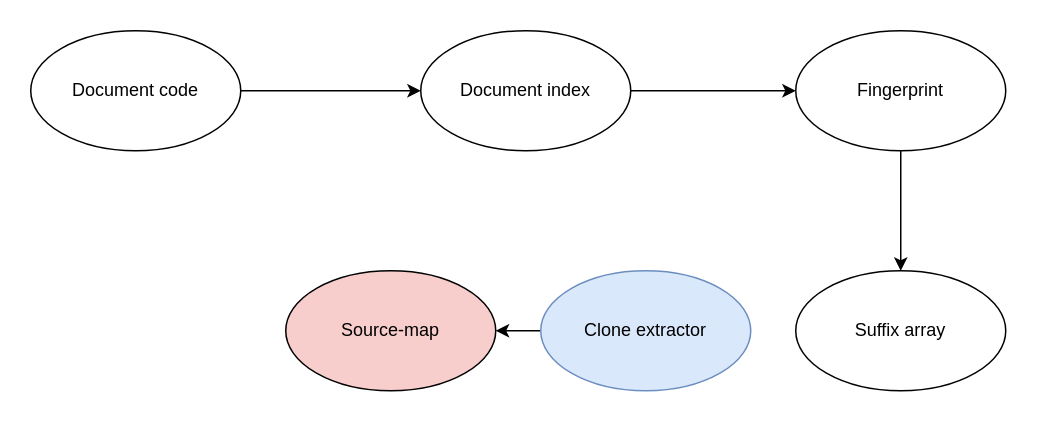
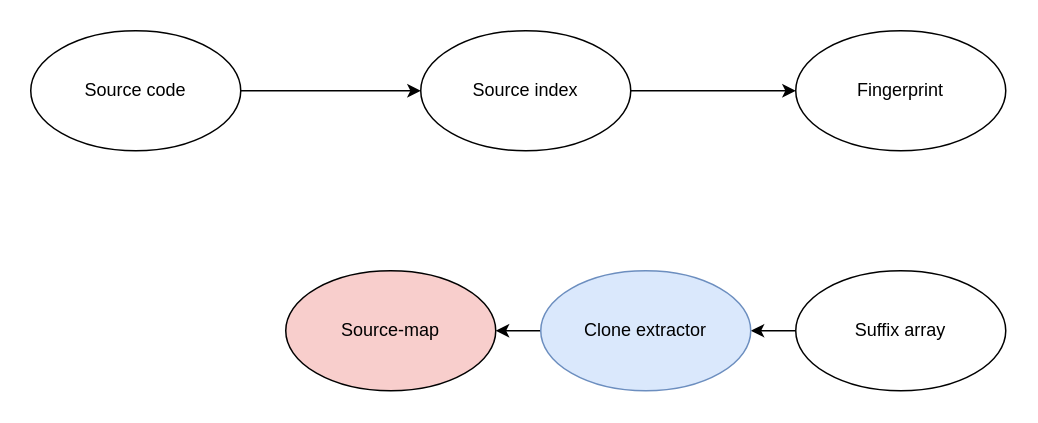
  <mxCell id="0" />
  <mxCell id="1" parent="0" />
  <mxCell id="2" value="" style="edgeStyle=orthogonalEdgeStyle;rounded=0;orthogonalLoop=1;jettySize=auto;html=1;" edge="1" parent="1" source="3" target="5"><mxGeometry relative="1" as="geometry" /></mxCell>
- <mxCell id="3" value="Document code" style="ellipse;whiteSpace=wrap;html=1;" vertex="1" parent="1"><mxGeometry x="20" y="20" width="140" height="80" as="geometry" /></mxCell>
+ <mxCell id="3" value="Source code" style="ellipse;whiteSpace=wrap;html=1;" vertex="1" parent="1"><mxGeometry x="20" y="20" width="140" height="80" as="geometry" /></mxCell>
  <mxCell id="4" value="" style="edgeStyle=orthogonalEdgeStyle;rounded=0;orthogonalLoop=1;jettySize=auto;html=1;" edge="1" parent="1" source="5" target="7"><mxGeometry relative="1" as="geometry" /></mxCell>
- <mxCell id="5" value="Document index" style="ellipse;whiteSpace=wrap;html=1;" vertex="1" parent="1"><mxGeometry x="280" y="20" width="140" height="80" as="geometry" /></mxCell>
- <mxCell id="6" value="" style="edgeStyle=orthogonalEdgeStyle;rounded=0;orthogonalLoop=1;jettySize=auto;html=1;" edge="1" parent="1" source="7" target="9"><mxGeometry relative="1" as="geometry" /></mxCell>
+ <mxCell id="5" value="Source index" style="ellipse;whiteSpace=wrap;html=1;" vertex="1" parent="1"><mxGeometry x="280" y="20" width="140" height="80" as="geometry" /></mxCell>
  <mxCell id="7" value="Fingerprint" style="ellipse;whiteSpace=wrap;html=1;" vertex="1" parent="1"><mxGeometry x="530" y="20" width="140" height="80" as="geometry" /></mxCell>
+ <mxCell id="8" value="" style="edgeStyle=orthogonalEdgeStyle;rounded=0;orthogonalLoop=1;jettySize=auto;html=1;" edge="1" parent="1" source="9" target="11"><mxGeometry relative="1" as="geometry" /></mxCell>
  <mxCell id="9" value="Suffix array" style="ellipse;whiteSpace=wrap;html=1;" vertex="1" parent="1"><mxGeometry x="530" y="180" width="140" height="80" as="geometry" /></mxCell>
  <mxCell id="10" value="" style="edgeStyle=orthogonalEdgeStyle;rounded=0;orthogonalLoop=1;jettySize=auto;html=1;" edge="1" parent="1" source="11" target="12"><mxGeometry relative="1" as="geometry" /></mxCell>
  <mxCell id="11" value="Clone extractor" style="ellipse;whiteSpace=wrap;html=1;fillColor=#dae8fc;strokeColor=#6c8ebf;" vertex="1" parent="1"><mxGeometry x="360" y="180" width="140" height="80" as="geometry" /></mxCell>
  <mxCell id="12" value="Source-map" style="ellipse;whiteSpace=wrap;html=1;fillColor=#f8cecc;" vertex="1" parent="1"><mxGeometry x="190" y="180" width="140" height="80" as="geometry" /></mxCell>
